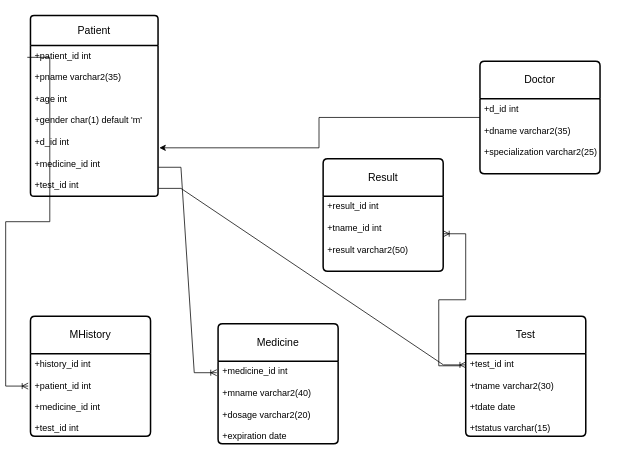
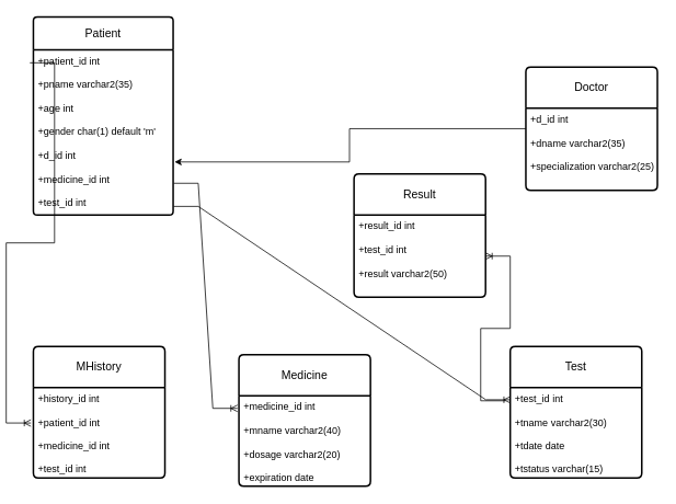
  <mxCell id="0" />
  <mxCell id="1" parent="0" />
  <mxCell id="2" value="Patient" style="swimlane;childLayout=stackLayout;horizontal=1;startSize=40;horizontalStack=0;rounded=1;fontSize=14;fontStyle=0;strokeWidth=2;resizeParent=0;resizeLast=1;shadow=0;dashed=0;align=center;arcSize=4;whiteSpace=wrap;html=1;points=[[0,0,0,0,0],[0,0.25,0,0,0],[0,0.5,0,0,0],[0,0.75,0,0,0],[0,1,0,0,0],[0.25,0,0,0,0],[0.25,1,0,0,0],[0.5,0,0,0,0],[0.5,1,0,0,0],[0.75,0,0,0,0],[0.75,1,0,0,0],[1,0,0,0,0],[1,0.25,0,0,0],[1,0.5,0,0,0],[1,0.75,0,0,0],[1,1,0,0,0]];" parent="1" vertex="1"><mxGeometry x="20" y="20" width="170" height="241" as="geometry" /></mxCell>
  <mxCell id="3" value="+patient_id int&lt;br&gt;&lt;br&gt;+pname varchar2(35)&lt;br&gt;&lt;br&gt;+age int&lt;br&gt;&lt;br&gt;+gender char(1) default 'm'&lt;br&gt;&lt;br&gt;+d_id int&lt;br&gt;&lt;br&gt;+medicine_id int&lt;br&gt;&lt;br&gt;+test_id int" style="align=left;strokeColor=none;fillColor=none;spacingLeft=4;fontSize=12;verticalAlign=top;resizable=0;rotatable=0;part=1;html=1;" parent="2" vertex="1"><mxGeometry y="40" width="170" height="201" as="geometry" /></mxCell>
  <mxCell id="4" value="Doctor" style="swimlane;childLayout=stackLayout;horizontal=1;startSize=50;horizontalStack=0;rounded=1;fontSize=14;fontStyle=0;strokeWidth=2;resizeParent=0;resizeLast=1;shadow=0;dashed=0;align=center;arcSize=4;whiteSpace=wrap;html=1;" parent="1" vertex="1"><mxGeometry x="619" y="81" width="160" height="150" as="geometry" /></mxCell>
  <mxCell id="5" value="+d_id int&lt;br&gt;&lt;br&gt;+dname varchar2(35)&lt;br&gt;&lt;br&gt;+specialization varchar2(25)" style="align=left;strokeColor=none;fillColor=none;spacingLeft=4;fontSize=12;verticalAlign=top;resizable=0;rotatable=0;part=1;html=1;" parent="4" vertex="1"><mxGeometry y="50" width="160" height="100" as="geometry" /></mxCell>
  <mxCell id="6" value="Test" style="swimlane;childLayout=stackLayout;horizontal=1;startSize=50;horizontalStack=0;rounded=1;fontSize=14;fontStyle=0;strokeWidth=2;resizeParent=0;resizeLast=1;shadow=0;dashed=0;align=center;arcSize=4;whiteSpace=wrap;html=1;" parent="1" vertex="1"><mxGeometry x="600" y="421" width="160" height="160" as="geometry" /></mxCell>
  <mxCell id="7" value="+test_id int&lt;br&gt;&lt;br&gt;+tname varchar2(30)&lt;br&gt;&lt;br&gt;+tdate date&lt;br&gt;&lt;br&gt;+tstatus varchar(15)" style="align=left;strokeColor=none;fillColor=none;spacingLeft=4;fontSize=12;verticalAlign=top;resizable=0;rotatable=0;part=1;html=1;" parent="6" vertex="1"><mxGeometry y="50" width="160" height="110" as="geometry" /></mxCell>
  <mxCell id="8" value="Medicine" style="swimlane;childLayout=stackLayout;horizontal=1;startSize=50;horizontalStack=0;rounded=1;fontSize=14;fontStyle=0;strokeWidth=2;resizeParent=0;resizeLast=1;shadow=0;dashed=0;align=center;arcSize=4;whiteSpace=wrap;html=1;" parent="1" vertex="1"><mxGeometry x="270" y="431" width="160" height="160" as="geometry" /></mxCell>
  <mxCell id="9" value="+medicine_id int&lt;br&gt;&lt;br&gt;+mname varchar2(40)&lt;br&gt;&lt;br&gt;+dosage varchar2(20)&lt;br&gt;&lt;br&gt;+expiration date" style="align=left;strokeColor=none;fillColor=none;spacingLeft=4;fontSize=12;verticalAlign=top;resizable=0;rotatable=0;part=1;html=1;" parent="8" vertex="1"><mxGeometry y="50" width="160" height="110" as="geometry" /></mxCell>
  <mxCell id="10" value="MHistory" style="swimlane;childLayout=stackLayout;horizontal=1;startSize=50;horizontalStack=0;rounded=1;fontSize=14;fontStyle=0;strokeWidth=2;resizeParent=0;resizeLast=1;shadow=0;dashed=0;align=center;arcSize=4;whiteSpace=wrap;html=1;" parent="1" vertex="1"><mxGeometry x="20" y="421" width="160" height="160" as="geometry" /></mxCell>
  <mxCell id="11" value="+history_id int&lt;br&gt;&lt;br&gt;+patient_id int&lt;br&gt;&lt;br&gt;+medicine_id int&lt;br&gt;&lt;br&gt;+test_id int" style="align=left;strokeColor=none;fillColor=none;spacingLeft=4;fontSize=12;verticalAlign=top;resizable=0;rotatable=0;part=1;html=1;" parent="10" vertex="1"><mxGeometry y="50" width="160" height="110" as="geometry" /></mxCell>
  <mxCell id="12" value="Result" style="swimlane;childLayout=stackLayout;horizontal=1;startSize=50;horizontalStack=0;rounded=1;fontSize=14;fontStyle=0;strokeWidth=2;resizeParent=0;resizeLast=1;shadow=0;dashed=0;align=center;arcSize=4;whiteSpace=wrap;html=1;" parent="1" vertex="1"><mxGeometry x="410" y="211" width="160" height="150" as="geometry" /></mxCell>
- <mxCell id="13" value="+result_id int&lt;br&gt;&lt;br&gt;+tname_id int&lt;br&gt;&lt;br&gt;+result varchar2(50)" style="align=left;strokeColor=none;fillColor=none;spacingLeft=4;fontSize=12;verticalAlign=top;resizable=0;rotatable=0;part=1;html=1;" parent="12" vertex="1"><mxGeometry y="50" width="160" height="100" as="geometry" /></mxCell>
+ <mxCell id="13" value="+result_id int&lt;br&gt;&lt;br&gt;+test_id int&lt;br&gt;&lt;br&gt;+result varchar2(50)" style="align=left;strokeColor=none;fillColor=none;spacingLeft=4;fontSize=12;verticalAlign=top;resizable=0;rotatable=0;part=1;html=1;" parent="12" vertex="1"><mxGeometry y="50" width="160" height="100" as="geometry" /></mxCell>
  <mxCell id="14" style="edgeStyle=orthogonalEdgeStyle;rounded=0;orthogonalLoop=1;jettySize=auto;html=1;exitX=0;exitY=0.25;exitDx=0;exitDy=0;entryX=1.01;entryY=0.679;entryDx=0;entryDy=0;entryPerimeter=0;" parent="1" source="5" target="3" edge="1"><mxGeometry relative="1" as="geometry"><mxPoint x="210" y="181" as="targetPoint" /></mxGeometry></mxCell>
  <mxCell id="15" value="" style="edgeStyle=entityRelationEdgeStyle;fontSize=12;html=1;endArrow=ERoneToMany;rounded=0;exitX=1.003;exitY=0.808;exitDx=0;exitDy=0;exitPerimeter=0;entryX=-0.011;entryY=0.138;entryDx=0;entryDy=0;entryPerimeter=0;" edge="1" parent="1" source="3" target="9"><mxGeometry width="100" height="100" relative="1" as="geometry"><mxPoint x="170" y="411" as="sourcePoint" /><mxPoint x="270" y="311" as="targetPoint" /></mxGeometry></mxCell>
  <mxCell id="16" value="" style="edgeStyle=entityRelationEdgeStyle;fontSize=12;html=1;endArrow=ERoneToMany;rounded=0;exitX=1.003;exitY=0.948;exitDx=0;exitDy=0;exitPerimeter=0;entryX=0.002;entryY=0.134;entryDx=0;entryDy=0;entryPerimeter=0;" edge="1" parent="1" source="3" target="7"><mxGeometry width="100" height="100" relative="1" as="geometry"><mxPoint x="220" y="421" as="sourcePoint" /><mxPoint x="550" y="484" as="targetPoint" /></mxGeometry></mxCell>
  <mxCell id="17" value="" style="edgeStyle=entityRelationEdgeStyle;fontSize=12;html=1;endArrow=ERoneToMany;rounded=0;entryX=1;entryY=0.5;entryDx=0;entryDy=0;exitX=-0.037;exitY=0.145;exitDx=0;exitDy=0;exitPerimeter=0;" edge="1" parent="1" source="7" target="13"><mxGeometry width="100" height="100" relative="1" as="geometry"><mxPoint x="530" y="511" as="sourcePoint" /><mxPoint x="780" y="371" as="targetPoint" /></mxGeometry></mxCell>
  <mxCell id="18" value="" style="edgeStyle=entityRelationEdgeStyle;fontSize=12;html=1;endArrow=ERoneToMany;rounded=0;exitX=-0.025;exitY=0.079;exitDx=0;exitDy=0;exitPerimeter=0;entryX=-0.019;entryY=0.391;entryDx=0;entryDy=0;entryPerimeter=0;" edge="1" parent="1" source="3" target="11"><mxGeometry width="100" height="100" relative="1" as="geometry"><mxPoint x="220" y="411" as="sourcePoint" /><mxPoint x="320" y="311" as="targetPoint" /></mxGeometry></mxCell>
